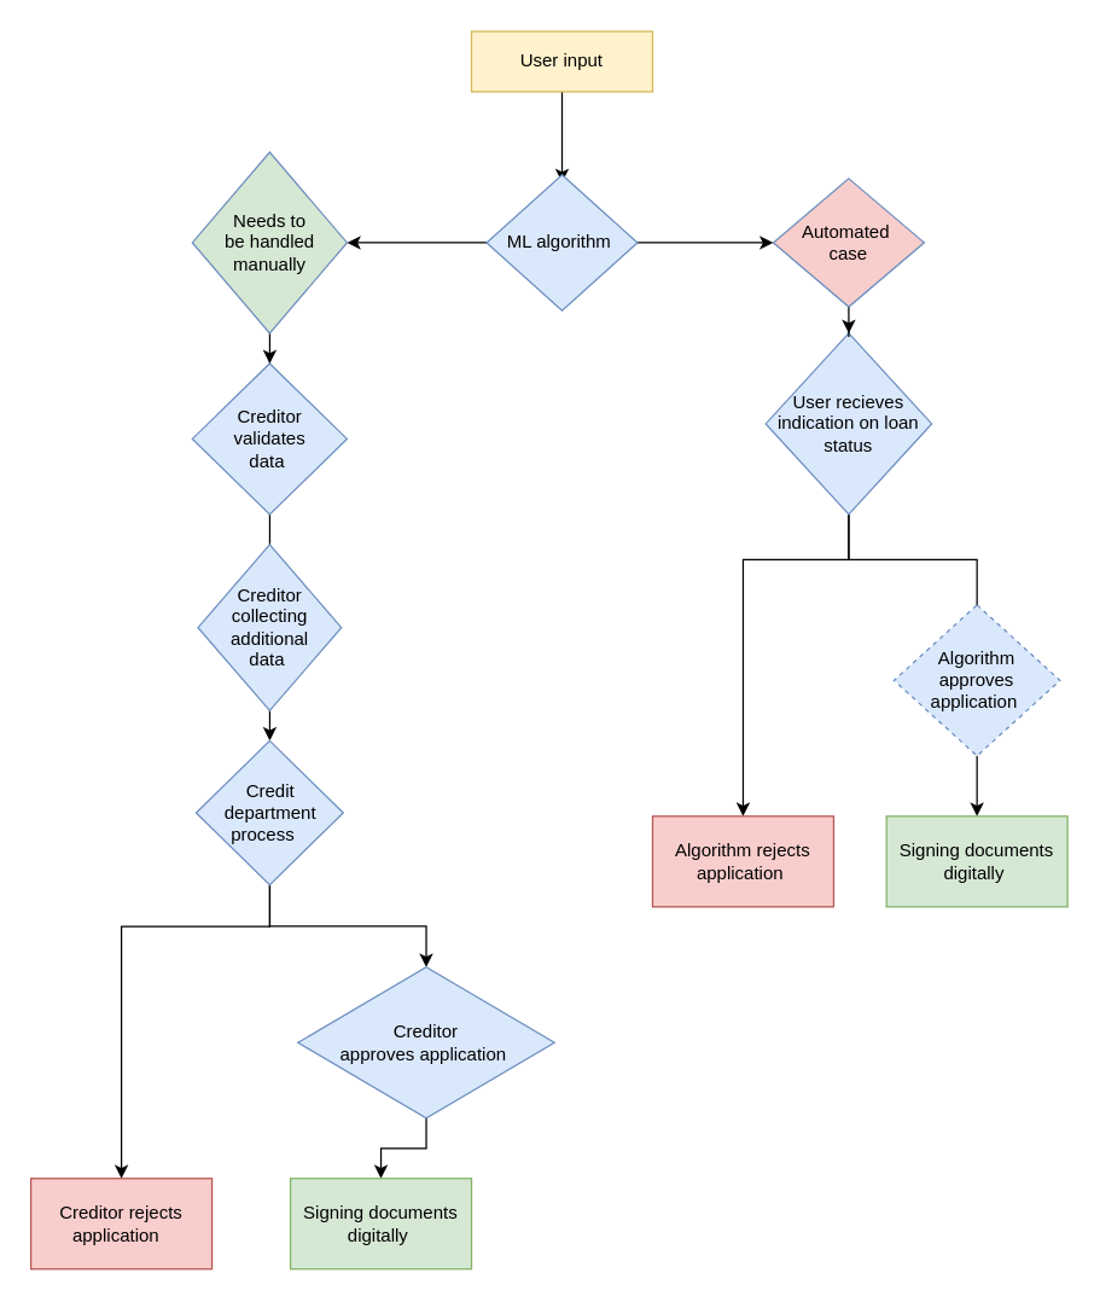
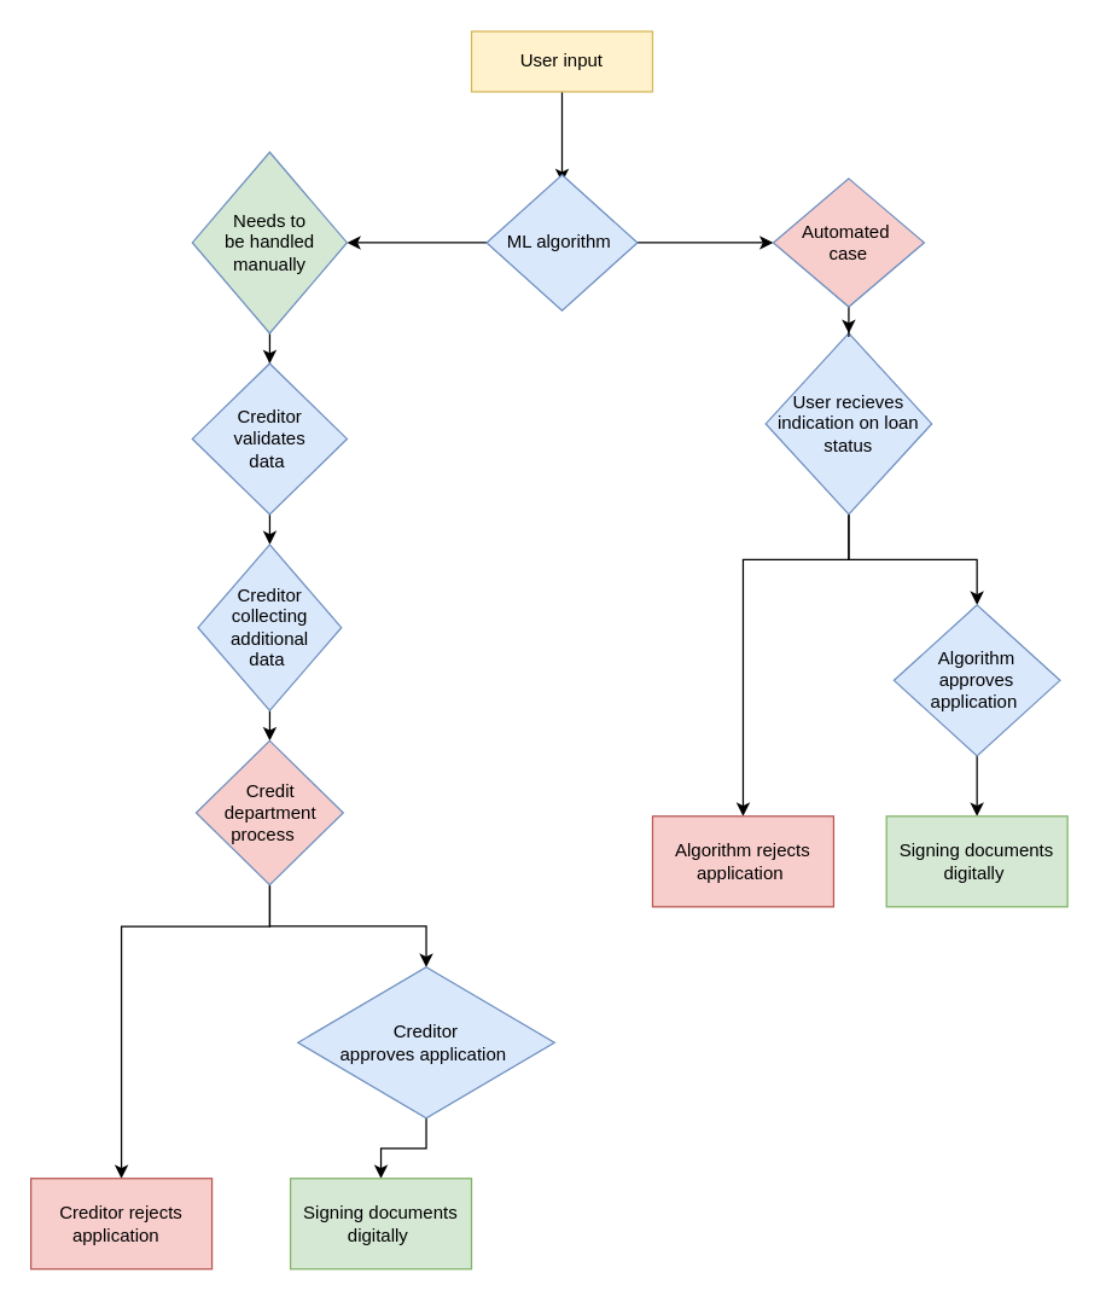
  <mxCell id="0" />
  <mxCell id="1" parent="0" />
  <mxCell id="2" value="" style="edgeStyle=orthogonalEdgeStyle;rounded=0;orthogonalLoop=1;jettySize=auto;html=1;" parent="1" source="3" edge="1"><mxGeometry relative="1" as="geometry"><mxPoint x="372" y="120" as="targetPoint" /></mxGeometry></mxCell>
  <mxCell id="3" value="User input" style="rounded=0;whiteSpace=wrap;html=1;fillColor=#fff2cc;strokeColor=#d6b656;" parent="1" vertex="1"><mxGeometry x="312" y="20" width="120" height="40" as="geometry" /></mxCell>
  <mxCell id="4" value="" style="edgeStyle=orthogonalEdgeStyle;rounded=0;orthogonalLoop=1;jettySize=auto;html=1;" edge="1" parent="1" source="6" target="11"><mxGeometry relative="1" as="geometry" /></mxCell>
  <mxCell id="5" value="" style="edgeStyle=orthogonalEdgeStyle;rounded=0;orthogonalLoop=1;jettySize=auto;html=1;exitX=0;exitY=0.5;exitDx=0;exitDy=0;" edge="1" parent="1" source="6" target="13"><mxGeometry relative="1" as="geometry"><mxPoint x="300" y="160" as="sourcePoint" /></mxGeometry></mxCell>
  <mxCell id="6" value="ML algorithm&amp;nbsp;" style="rhombus;whiteSpace=wrap;html=1;fillColor=#dae8fc;strokeColor=#6c8ebf;" vertex="1" parent="1"><mxGeometry x="322" y="115" width="100" height="90" as="geometry" /></mxCell>
- <mxCell id="7" value="" style="edgeStyle=orthogonalEdgeStyle;rounded=0;orthogonalLoop=1;jettySize=auto;html=1;endArrow=none;" edge="1" parent="1" source="9" target="22"><mxGeometry relative="1" as="geometry" /></mxCell>
+ <mxCell id="7" value="" style="edgeStyle=orthogonalEdgeStyle;rounded=0;orthogonalLoop=1;jettySize=auto;html=1;" edge="1" parent="1" source="9" target="22"><mxGeometry relative="1" as="geometry" /></mxCell>
  <mxCell id="8" value="" style="edgeStyle=orthogonalEdgeStyle;rounded=0;orthogonalLoop=1;jettySize=auto;html=1;" edge="1" parent="1" source="9" target="23"><mxGeometry relative="1" as="geometry"><Array as="points"><mxPoint x="562" y="370" /><mxPoint x="492" y="370" /></Array></mxGeometry></mxCell>
  <mxCell id="9" value="User recieves&lt;br&gt;indication on loan status&lt;br&gt;" style="rhombus;whiteSpace=wrap;html=1;fillColor=#dae8fc;strokeColor=#6c8ebf;" vertex="1" parent="1"><mxGeometry x="507" y="220" width="110" height="120" as="geometry" /></mxCell>
  <mxCell id="10" value="" style="edgeStyle=orthogonalEdgeStyle;rounded=0;orthogonalLoop=1;jettySize=auto;html=1;" edge="1" parent="1" source="11" target="9"><mxGeometry relative="1" as="geometry" /></mxCell>
  <mxCell id="11" value="Automated&amp;nbsp;&lt;br&gt;case" style="rhombus;whiteSpace=wrap;html=1;fillColor=#f8cecc;strokeColor=#6c8ebf;" vertex="1" parent="1"><mxGeometry x="512" y="117.5" width="100" height="85" as="geometry" /></mxCell>
  <mxCell id="12" value="" style="edgeStyle=orthogonalEdgeStyle;rounded=0;orthogonalLoop=1;jettySize=auto;html=1;" edge="1" parent="1" source="13" target="15"><mxGeometry relative="1" as="geometry" /></mxCell>
  <mxCell id="13" value="Needs to &lt;br&gt;be handled manually" style="rhombus;whiteSpace=wrap;html=1;fillColor=#d5e8d4;strokeColor=#6c8ebf;" vertex="1" parent="1"><mxGeometry x="127" y="100" width="102.5" height="120" as="geometry" /></mxCell>
- <mxCell id="14" value="" style="edgeStyle=orthogonalEdgeStyle;rounded=0;orthogonalLoop=1;jettySize=auto;html=1;endArrow=none;" edge="1" parent="1" source="15" target="17"><mxGeometry relative="1" as="geometry" /></mxCell>
+ <mxCell id="14" value="" style="edgeStyle=orthogonalEdgeStyle;rounded=0;orthogonalLoop=1;jettySize=auto;html=1;" edge="1" parent="1" source="15" target="17"><mxGeometry relative="1" as="geometry" /></mxCell>
  <mxCell id="15" value="Creditor &lt;br&gt;validates &lt;br&gt;data&amp;nbsp;" style="rhombus;whiteSpace=wrap;html=1;fillColor=#dae8fc;strokeColor=#6c8ebf;" vertex="1" parent="1"><mxGeometry x="127" y="240" width="102.5" height="100" as="geometry" /></mxCell>
  <mxCell id="16" value="" style="edgeStyle=orthogonalEdgeStyle;rounded=0;orthogonalLoop=1;jettySize=auto;html=1;" edge="1" parent="1" source="17" target="20"><mxGeometry relative="1" as="geometry" /></mxCell>
  <mxCell id="17" value="Creditor collecting additional &lt;br&gt;data&amp;nbsp;" style="rhombus;whiteSpace=wrap;html=1;fillColor=#dae8fc;strokeColor=#6c8ebf;" vertex="1" parent="1"><mxGeometry x="130.75" y="360" width="95" height="110" as="geometry" /></mxCell>
  <mxCell id="18" value="" style="edgeStyle=orthogonalEdgeStyle;rounded=0;orthogonalLoop=1;jettySize=auto;html=1;" edge="1" parent="1" source="20" target="27"><mxGeometry relative="1" as="geometry" /></mxCell>
  <mxCell id="19" value="" style="edgeStyle=orthogonalEdgeStyle;rounded=0;orthogonalLoop=1;jettySize=auto;html=1;" edge="1" parent="1" source="20"><mxGeometry relative="1" as="geometry"><mxPoint x="80" y="780" as="targetPoint" /><Array as="points"><mxPoint x="178" y="613" /><mxPoint x="80" y="613" /></Array></mxGeometry></mxCell>
- <mxCell id="20" value="Credit department process&amp;nbsp; &amp;nbsp;" style="rhombus;whiteSpace=wrap;html=1;fillColor=#dae8fc;strokeColor=#6c8ebf;" vertex="1" parent="1"><mxGeometry x="129.5" y="490" width="97.5" height="95.5" as="geometry" /></mxCell>
+ <mxCell id="20" value="Credit department process&amp;nbsp; &amp;nbsp;" style="rhombus;whiteSpace=wrap;html=1;fillColor=#f8cecc;strokeColor=#6c8ebf;" vertex="1" parent="1"><mxGeometry x="129.5" y="490" width="97.5" height="95.5" as="geometry" /></mxCell>
  <mxCell id="21" value="" style="edgeStyle=orthogonalEdgeStyle;rounded=0;orthogonalLoop=1;jettySize=auto;html=1;" edge="1" parent="1" source="22" target="24"><mxGeometry relative="1" as="geometry" /></mxCell>
- <mxCell id="22" value="Algorithm &lt;br&gt;approves application&amp;nbsp;" style="rhombus;whiteSpace=wrap;html=1;fillColor=#dae8fc;strokeColor=#6c8ebf;dashed=1;" vertex="1" parent="1"><mxGeometry x="592" y="400" width="110" height="100" as="geometry" /></mxCell>
+ <mxCell id="22" value="Algorithm &lt;br&gt;approves application&amp;nbsp;" style="rhombus;whiteSpace=wrap;html=1;fillColor=#dae8fc;strokeColor=#6c8ebf;" vertex="1" parent="1"><mxGeometry x="592" y="400" width="110" height="100" as="geometry" /></mxCell>
  <mxCell id="23" value="Algorithm rejects application&amp;nbsp;" style="rounded=0;whiteSpace=wrap;html=1;fillColor=#f8cecc;strokeColor=#b85450;" vertex="1" parent="1"><mxGeometry x="432" y="540" width="120" height="60" as="geometry" /></mxCell>
  <mxCell id="24" value="&lt;span style=&quot;color: rgb(0 , 0 , 0) ; font-family: &amp;#34;helvetica&amp;#34; ; font-size: 12px ; font-style: normal ; font-weight: 400 ; letter-spacing: normal ; text-align: center ; text-indent: 0px ; text-transform: none ; word-spacing: 0px ; display: inline ; float: none&quot;&gt;Signing documents digitally&amp;nbsp;&lt;/span&gt;" style="rounded=0;whiteSpace=wrap;html=1;fillColor=#d5e8d4;strokeColor=#82b366;" vertex="1" parent="1"><mxGeometry x="587" y="540" width="120" height="60" as="geometry" /></mxCell>
  <mxCell id="25" value="Creditor rejects application&amp;nbsp;&amp;nbsp;" style="rounded=0;whiteSpace=wrap;html=1;fillColor=#f8cecc;strokeColor=#b85450;" vertex="1" parent="1"><mxGeometry x="20" y="780" width="120" height="60" as="geometry" /></mxCell>
  <mxCell id="26" value="" style="edgeStyle=orthogonalEdgeStyle;rounded=0;orthogonalLoop=1;jettySize=auto;html=1;" edge="1" parent="1" source="27" target="28"><mxGeometry relative="1" as="geometry" /></mxCell>
  <mxCell id="27" value="Creditor &lt;br&gt;approves application&amp;nbsp;" style="rhombus;whiteSpace=wrap;html=1;fillColor=#dae8fc;strokeColor=#6c8ebf;" vertex="1" parent="1"><mxGeometry x="197" y="640" width="170" height="100" as="geometry" /></mxCell>
  <mxCell id="28" value="&lt;span style=&quot;color: rgb(0 , 0 , 0) ; font-family: &amp;#34;helvetica&amp;#34; ; font-size: 12px ; font-style: normal ; font-weight: 400 ; letter-spacing: normal ; text-align: center ; text-indent: 0px ; text-transform: none ; word-spacing: 0px ; display: inline ; float: none&quot;&gt;Signing documents digitally&amp;nbsp;&lt;/span&gt;" style="rounded=0;whiteSpace=wrap;html=1;fillColor=#d5e8d4;strokeColor=#82b366;" vertex="1" parent="1"><mxGeometry x="192" y="780" width="120" height="60" as="geometry" /></mxCell>
